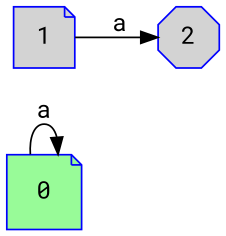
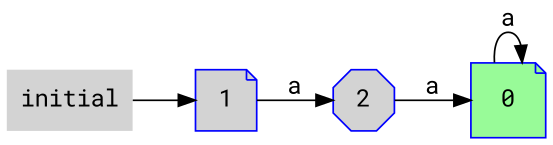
  digraph {
    fontname="Roboto Mono"
    rankdir=LR
    node [color=blue fillcolor=lightgrey fontname="Roboto Mono" shape=note style=filled]
    edge [fontname="Roboto Mono"]
    0 [fillcolor=palegreen height=0.61111 width=0.61111]
    1 [height=0.5 width=0.5]
    2 [height=0.5 shape=octagon width=0.5]
+   initial [color=black height=0.5 shape=plaintext width=0.75]
    0 -> 0 [label=a]
    1 -> 2 [label=a]
+   2 -> 0 [label=a]
+   initial -> 1
  }
